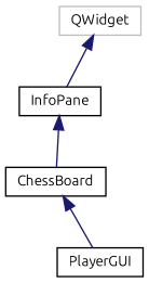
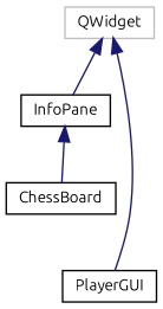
  digraph {
    fontname=Ubuntu
    rankdir=TB
    node [color=black fillcolor=white fontname=Ubuntu fontsize=10 shape=record style=filled]
    edge [color=midnightblue dir=back fontname=Ubuntu fontsize=10 labelfontname=Helvetica labelfontsize=10 style=solid]
    n1 [color=grey75 height=0.2 label=QWidget width=0.4]
    n2 [height=0.2 label=InfoPane width=0.4]
    n3 [height=0.2 label=PlayerGUI width=0.4]
    n4 [height=0.2 label=ChessBoard width=0.4]
    n1 -> n2
-   n4 -> n3
+   n1 -> n3
    n2 -> n4
  }
